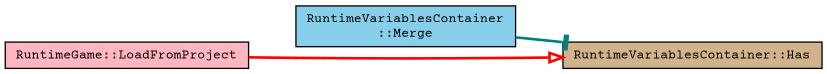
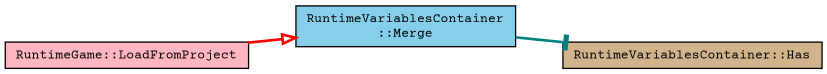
  digraph {
    fontname="Courier Prime"
    rankdir=LR
    node [color=black fontname="Courier Prime" fontsize=10 shape=record style=filled]
    edge [fontname="Courier Prime" fontsize=10 labelfontname=Helvetica labelfontsize=10 style=bold]
    n1 [fillcolor=lightpink fontcolor=black height=0.2 label="RuntimeGame::LoadFromProject" width=0.4]
    n2 [fillcolor=skyblue height=0.2 label="RuntimeVariablesContainer\l::Merge" width=0.4]
    n3 [fillcolor=tan height=0.2 label="RuntimeVariablesContainer::Has" width=0.4]
-   n1 -> n3 [arrowhead=onormal color=red]
+   n1 -> n2 [arrowhead=onormal color=red]
    n2 -> n3 [arrowhead=tee color=teal]
  }
